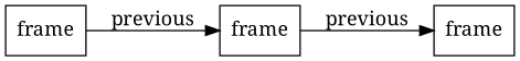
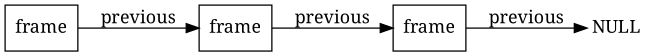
  digraph {
    rankdir=LR
    fontname="Noto Serif"
    node [shape=rectangle fontname="Noto Serif"]
    edge [fontname="Noto Serif"]
+   n1 [label=" NULL" shape=plain]
    n2 [label=frame]
    n3 [label=frame]
    n4 [label=frame]
    n2 -> n3 [label=previous]
    n3 -> n4 [label=previous]
+   n4 -> n1 [label=previous]
  }
